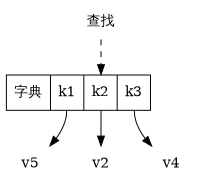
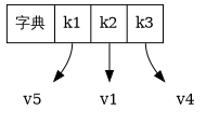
  digraph {
    fontname="DejaVu Serif"
    rankdir=TB
    node [fontname="DejaVu Serif" shape=plaintext]
    edge [fontname="DejaVu Serif"]
    n1 [label="字典 | <k1> k1 | <k2> k2 | <k3> k3 " shape=record]
    n2 [label=v5]
-   v2
+   v2 [label=v1]
    n4 [label=v4]
-   n5 [label="查找"]
    n1 -> n2 [tailport=k1]
    n1 -> v2 [tailport=k2]
    n1 -> n4 [tailport=k3]
-   n5 -> n1 [headport=k2 style=dashed]
  }
